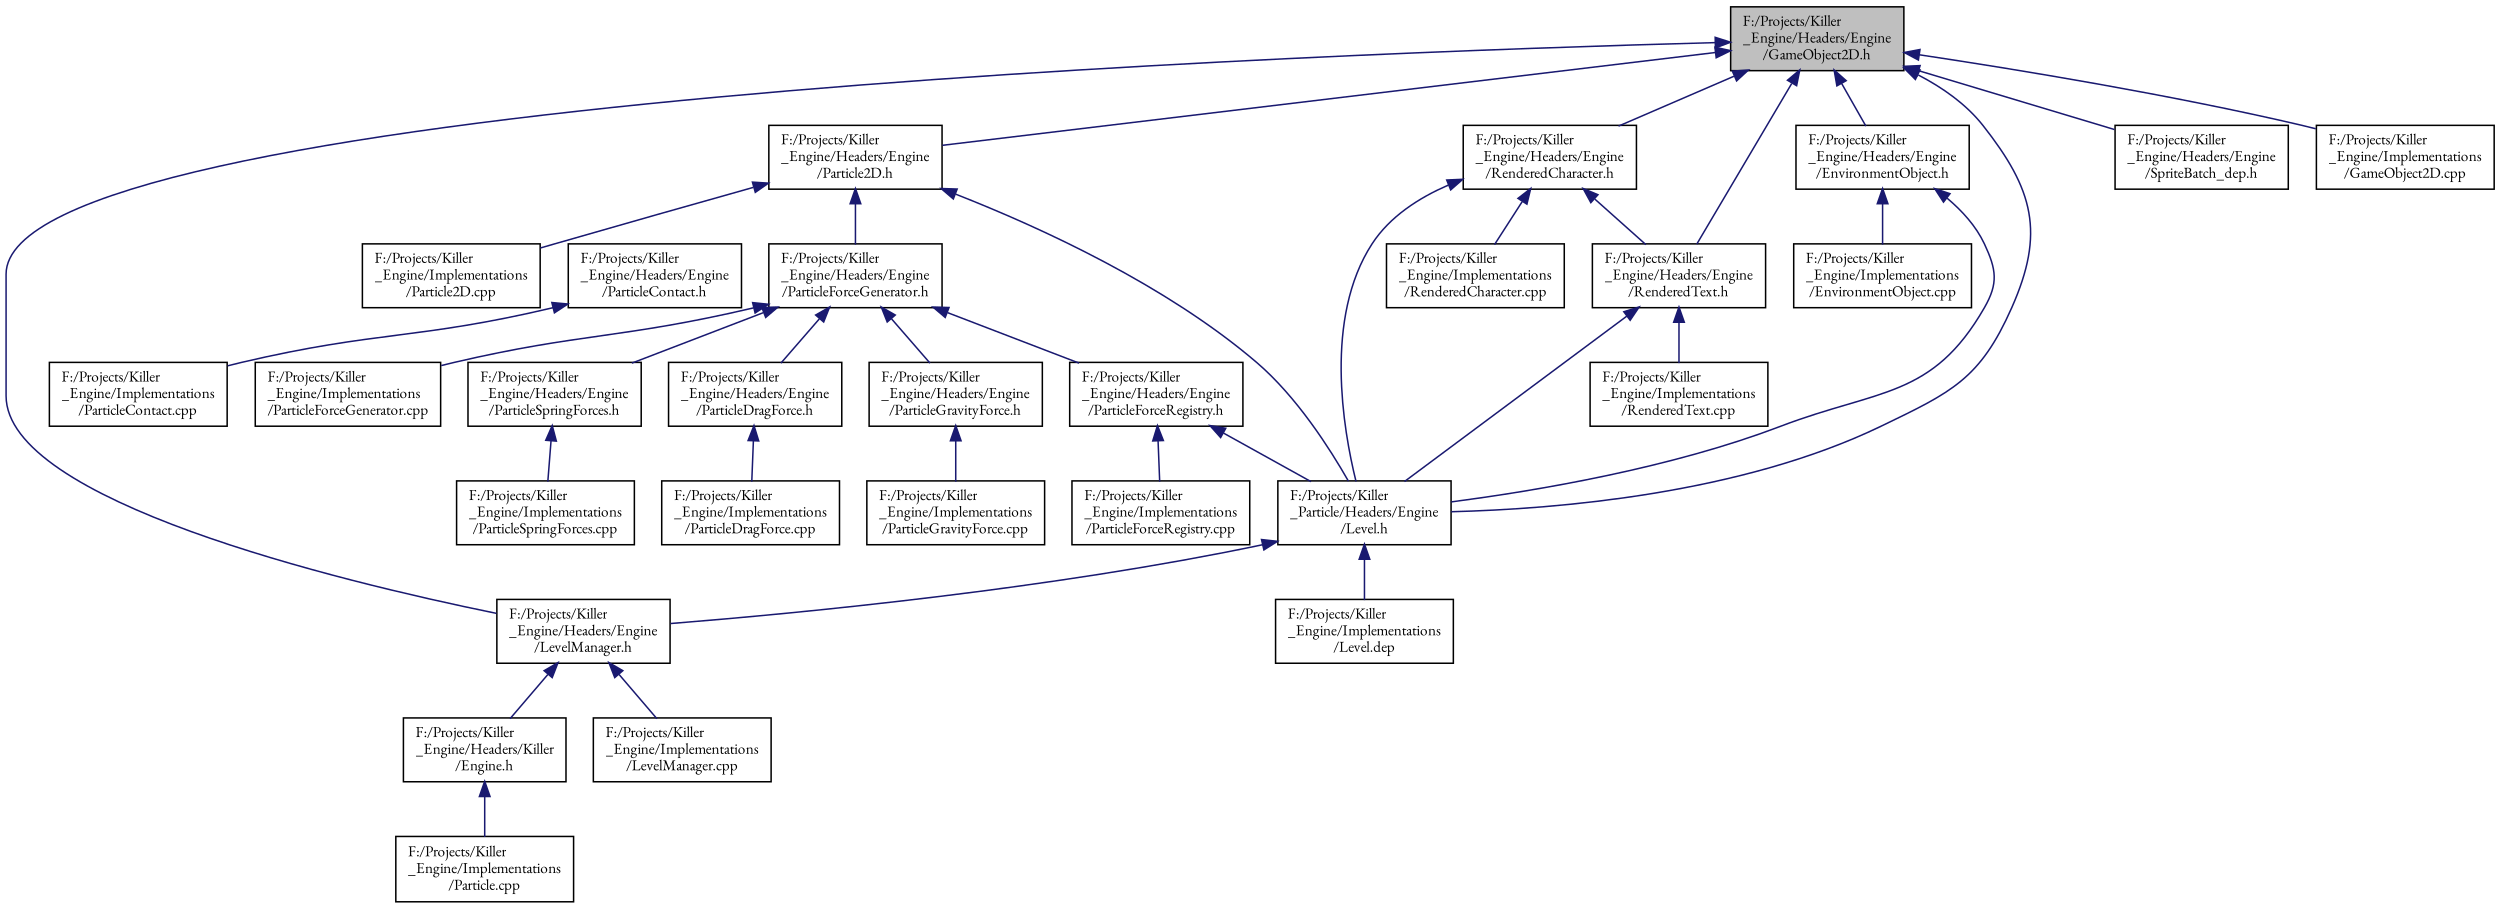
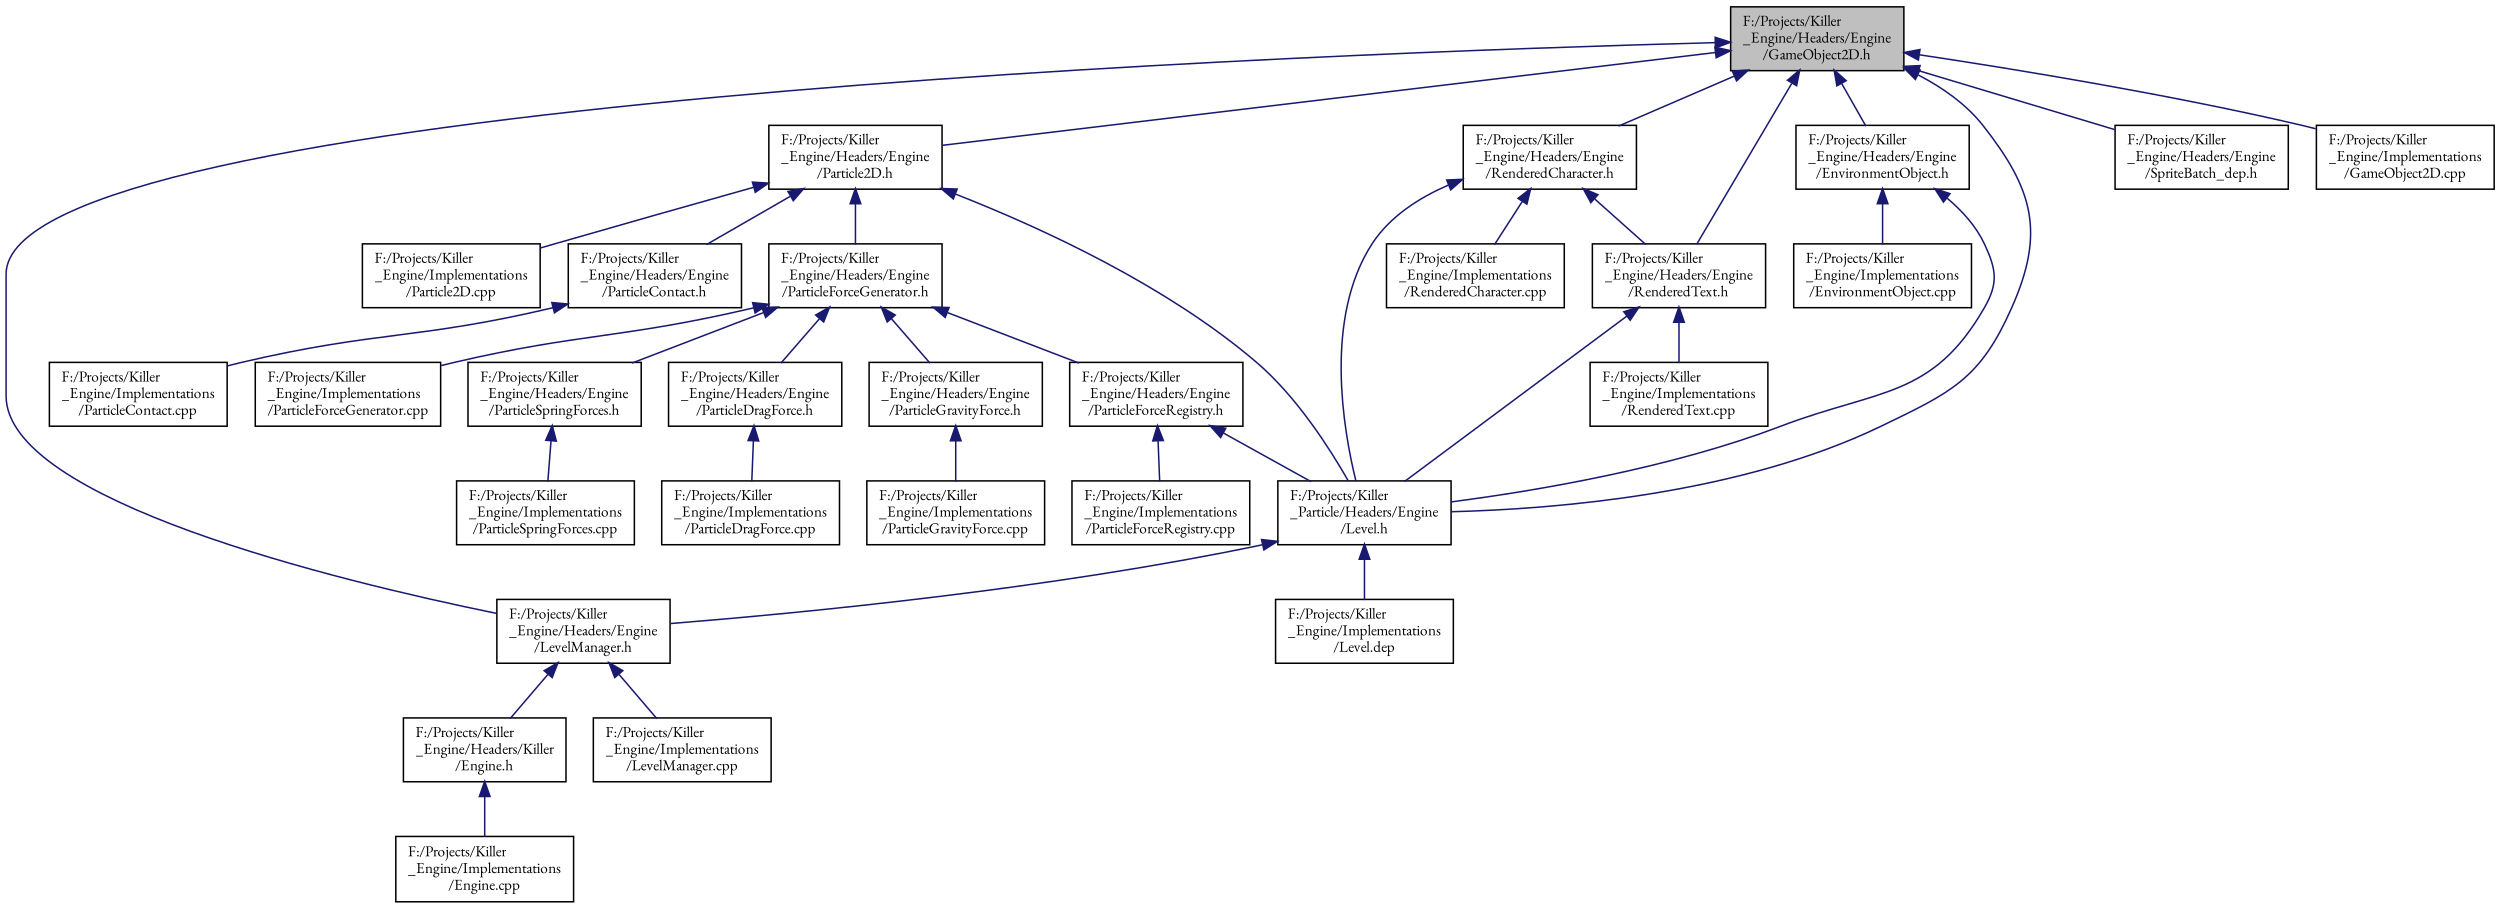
  digraph {
    fontname="EB Garamond"
    node [color=black fillcolor=white fontname="EB Garamond" fontsize=10 shape=record style=filled]
    edge [color=midnightblue dir=back fontname="EB Garamond" fontsize=10 labelfontname=Helvetica labelfontsize=10 style=solid]
    n1 [fillcolor=grey75 fontcolor=black height=0.2 label="F:/Projects/Killer\l_Engine/Headers/Engine\l/GameObject2D.h" width=0.4]
    n2 [height=0.2 label="F:/Projects/Killer\l_Engine/Headers/Engine\l/EnvironmentObject.h" width=0.4]
    n3 [height=0.2 label="F:/Projects/Killer\l_Particle/Headers/Engine\l/Level.h" width=0.4]
    n4 [height=0.2 label="F:/Projects/Killer\l_Engine/Headers/Engine\l/LevelManager.h" width=0.4]
    n5 [height=0.2 label="F:/Projects/Killer\l_Engine/Headers/Engine\l/Particle2D.h" width=0.4]
    n6 [height=0.2 label="F:/Projects/Killer\l_Engine/Headers/Engine\l/RenderedCharacter.h" width=0.4]
    n7 [height=0.2 label="F:/Projects/Killer\l_Engine/Headers/Engine\l/RenderedText.h" width=0.4]
    n8 [height=0.2 label="F:/Projects/Killer\l_Engine/Headers/Engine\l/SpriteBatch_dep.h" width=0.4]
    n9 [height=0.2 label="F:/Projects/Killer\l_Engine/Implementations\l/GameObject2D.cpp" width=0.4]
    n10 [height=0.2 label="F:/Projects/Killer\l_Engine/Implementations\l/EnvironmentObject.cpp" width=0.4]
    n11 [height=0.2 label="F:/Projects/Killer\l_Engine/Implementations\l/Level.dep" width=0.4]
    n12 [height=0.2 label="F:/Projects/Killer\l_Engine/Headers/Killer\l/Engine.h" width=0.4]
    n13 [height=0.2 label="F:/Projects/Killer\l_Engine/Implementations\l/LevelManager.cpp" width=0.4]
    n14 [height=0.2 label="F:/Projects/Killer\l_Engine/Headers/Engine\l/ParticleContact.h" width=0.4]
    n15 [height=0.2 label="F:/Projects/Killer\l_Engine/Headers/Engine\l/ParticleForceGenerator.h" width=0.4]
    n16 [height=0.2 label="F:/Projects/Killer\l_Engine/Implementations\l/Particle2D.cpp" width=0.4]
    n17 [height=0.2 label="F:/Projects/Killer\l_Engine/Implementations\l/RenderedCharacter.cpp" width=0.4]
    n18 [height=0.2 label="F:/Projects/Killer\l_Engine/Implementations\l/RenderedText.cpp" width=0.4]
-   n19 [height=0.2 label="F:/Projects/Killer\l_Engine/Implementations\l/Particle.cpp" width=0.4]
+   n19 [height=0.2 label="F:/Projects/Killer\l_Engine/Implementations\l/Engine.cpp" width=0.4]
    n20 [height=0.2 label="F:/Projects/Killer\l_Engine/Implementations\l/ParticleContact.cpp" width=0.4]
    n21 [height=0.2 label="F:/Projects/Killer\l_Engine/Headers/Engine\l/ParticleDragForce.h" width=0.4]
    n22 [height=0.2 label="F:/Projects/Killer\l_Engine/Headers/Engine\l/ParticleForceRegistry.h" width=0.4]
    n23 [height=0.2 label="F:/Projects/Killer\l_Engine/Headers/Engine\l/ParticleGravityForce.h" width=0.4]
    n24 [height=0.2 label="F:/Projects/Killer\l_Engine/Headers/Engine\l/ParticleSpringForces.h" width=0.4]
    n25 [height=0.2 label="F:/Projects/Killer\l_Engine/Implementations\l/ParticleForceGenerator.cpp" width=0.4]
    n26 [height=0.2 label="F:/Projects/Killer\l_Engine/Implementations\l/ParticleDragForce.cpp" width=0.4]
    n27 [height=0.2 label="F:/Projects/Killer\l_Engine/Implementations\l/ParticleForceRegistry.cpp" width=0.4]
    n28 [height=0.2 label="F:/Projects/Killer\l_Engine/Implementations\l/ParticleGravityForce.cpp" width=0.4]
    n29 [height=0.2 label="F:/Projects/Killer\l_Engine/Implementations\l/ParticleSpringForces.cpp" width=0.4]
    n1 -> n2
    n1 -> n3
    n1 -> n4
    n1 -> n5
    n1 -> n6
    n1 -> n7
    n1 -> n8
    n1 -> n9
    n2 -> n3
    n2 -> n10
    n3 -> n4
    n3 -> n11
    n4 -> n12
    n4 -> n13
    n5 -> n3
+   n5 -> n14
    n5 -> n15
    n5 -> n16
    n6 -> n3
    n6 -> n7
    n6 -> n17
    n7 -> n3
    n7 -> n18
    n12 -> n19
    n14 -> n20
    n15 -> n21
    n15 -> n22
    n15 -> n23
    n15 -> n24
    n15 -> n25
    n21 -> n26
    n22 -> n3
    n22 -> n27
    n23 -> n28
    n24 -> n29
  }
